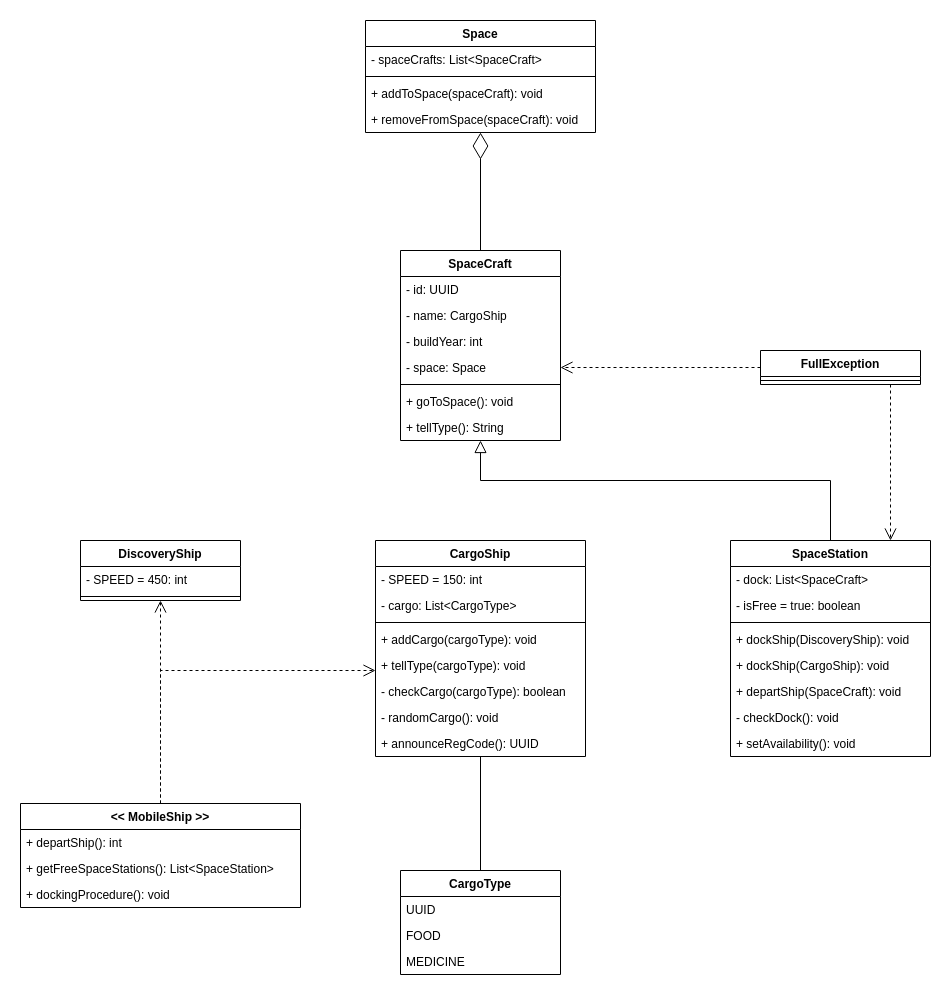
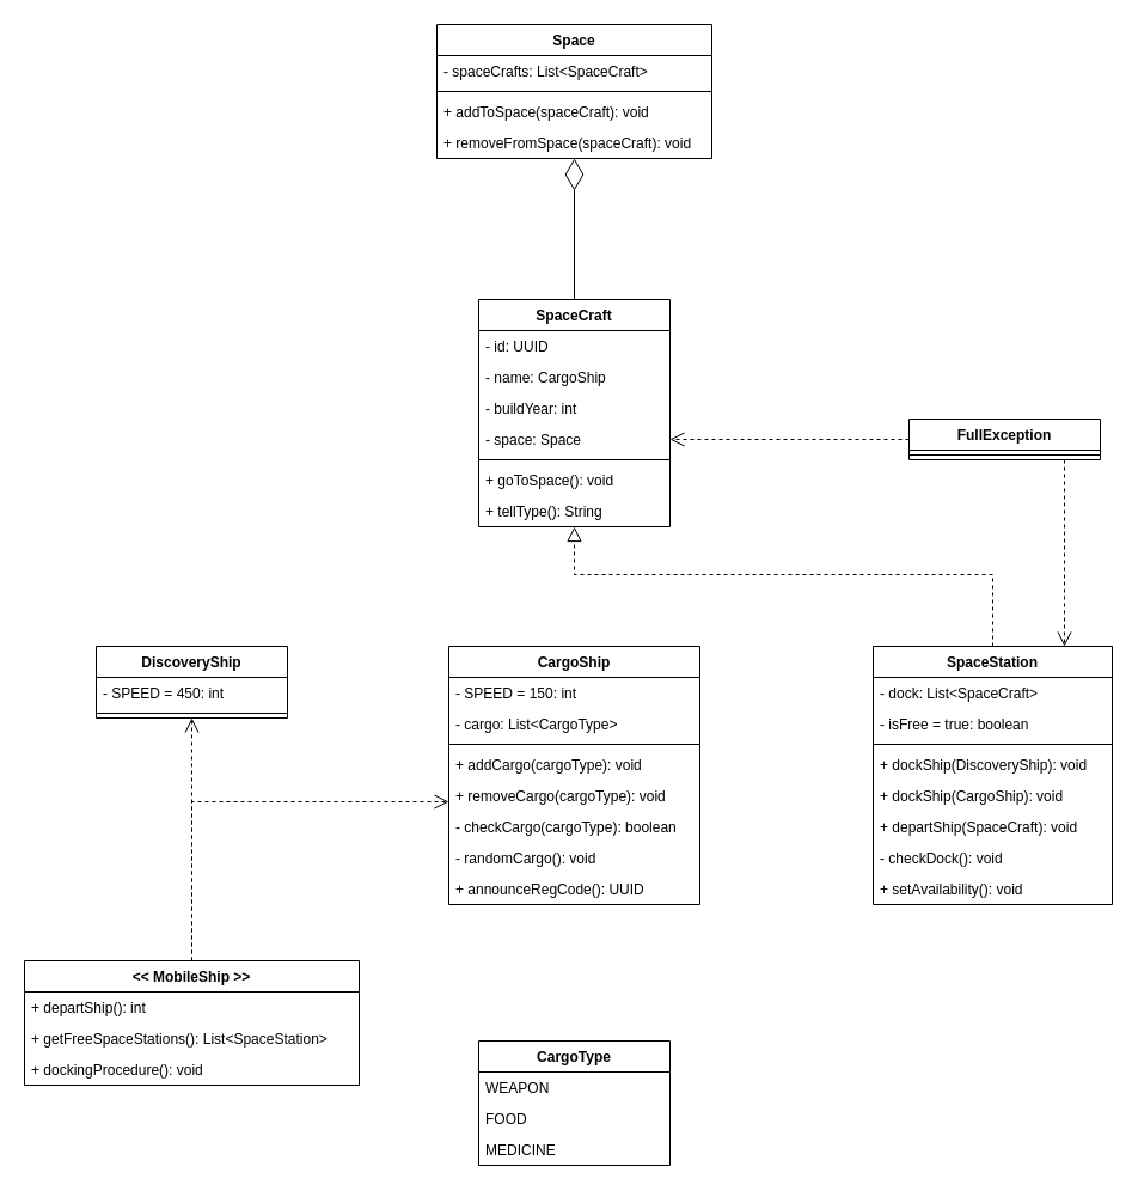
  <mxCell id="0" />
  <mxCell id="1" parent="0" />
  <mxCell id="2" value="SpaceCraft" style="swimlane;fontStyle=1;childLayout=stackLayout;horizontal=1;startSize=26;horizontalStack=0;resizeParent=1;resizeParentMax=0;resizeLast=0;collapsible=1;marginBottom=0;" vertex="1" parent="1"><mxGeometry x="400" y="250" width="160" height="190" as="geometry" /></mxCell>
  <mxCell id="3" value="- id: UUID" style="text;strokeColor=none;fillColor=none;align=left;verticalAlign=top;spacingLeft=4;spacingRight=4;overflow=hidden;rotatable=0;points=[[0,0.5],[1,0.5]];portConstraint=eastwest;" vertex="1" parent="2"><mxGeometry y="26" width="160" height="26" as="geometry" /></mxCell>
  <mxCell id="4" value="- name: CargoShip" style="text;strokeColor=none;fillColor=none;align=left;verticalAlign=top;spacingLeft=4;spacingRight=4;overflow=hidden;rotatable=0;points=[[0,0.5],[1,0.5]];portConstraint=eastwest;" vertex="1" parent="2"><mxGeometry y="52" width="160" height="26" as="geometry" /></mxCell>
  <mxCell id="5" value="- buildYear: int" style="text;strokeColor=none;fillColor=none;align=left;verticalAlign=top;spacingLeft=4;spacingRight=4;overflow=hidden;rotatable=0;points=[[0,0.5],[1,0.5]];portConstraint=eastwest;" vertex="1" parent="2"><mxGeometry y="78" width="160" height="26" as="geometry" /></mxCell>
  <mxCell id="6" value="- space: Space" style="text;strokeColor=none;fillColor=none;align=left;verticalAlign=top;spacingLeft=4;spacingRight=4;overflow=hidden;rotatable=0;points=[[0,0.5],[1,0.5]];portConstraint=eastwest;" vertex="1" parent="2"><mxGeometry y="104" width="160" height="26" as="geometry" /></mxCell>
  <mxCell id="7" value="" style="line;strokeWidth=1;fillColor=none;align=left;verticalAlign=middle;spacingTop=-1;spacingLeft=3;spacingRight=3;rotatable=0;labelPosition=right;points=[];portConstraint=eastwest;" vertex="1" parent="2"><mxGeometry y="130" width="160" height="8" as="geometry" /></mxCell>
  <mxCell id="8" value="+ goToSpace(): void" style="text;strokeColor=none;fillColor=none;align=left;verticalAlign=top;spacingLeft=4;spacingRight=4;overflow=hidden;rotatable=0;points=[[0,0.5],[1,0.5]];portConstraint=eastwest;" vertex="1" parent="2"><mxGeometry y="138" width="160" height="26" as="geometry" /></mxCell>
  <mxCell id="9" value="+ tellType(): String" style="text;strokeColor=none;fillColor=none;align=left;verticalAlign=top;spacingLeft=4;spacingRight=4;overflow=hidden;rotatable=0;points=[[0,0.5],[1,0.5]];portConstraint=eastwest;" vertex="1" parent="2"><mxGeometry y="164" width="160" height="26" as="geometry" /></mxCell>
  <mxCell id="10" value="CargoShip" style="swimlane;fontStyle=1;childLayout=stackLayout;horizontal=1;startSize=26;horizontalStack=0;resizeParent=1;resizeParentMax=0;resizeLast=0;collapsible=1;marginBottom=0;" vertex="1" parent="1"><mxGeometry x="375" y="540" width="210" height="216" as="geometry" /></mxCell>
  <mxCell id="11" value="- SPEED = 150: int" style="text;strokeColor=none;fillColor=none;align=left;verticalAlign=top;spacingLeft=4;spacingRight=4;overflow=hidden;rotatable=0;points=[[0,0.5],[1,0.5]];portConstraint=eastwest;" vertex="1" parent="10"><mxGeometry y="26" width="210" height="26" as="geometry" /></mxCell>
  <mxCell id="12" value="- cargo: List&lt;CargoType&gt;" style="text;strokeColor=none;fillColor=none;align=left;verticalAlign=top;spacingLeft=4;spacingRight=4;overflow=hidden;rotatable=0;points=[[0,0.5],[1,0.5]];portConstraint=eastwest;" vertex="1" parent="10"><mxGeometry y="52" width="210" height="26" as="geometry" /></mxCell>
  <mxCell id="13" value="" style="line;strokeWidth=1;fillColor=none;align=left;verticalAlign=middle;spacingTop=-1;spacingLeft=3;spacingRight=3;rotatable=0;labelPosition=right;points=[];portConstraint=eastwest;" vertex="1" parent="10"><mxGeometry y="78" width="210" height="8" as="geometry" /></mxCell>
  <mxCell id="14" value="+ addCargo(cargoType): void" style="text;strokeColor=none;fillColor=none;align=left;verticalAlign=top;spacingLeft=4;spacingRight=4;overflow=hidden;rotatable=0;points=[[0,0.5],[1,0.5]];portConstraint=eastwest;" vertex="1" parent="10"><mxGeometry y="86" width="210" height="26" as="geometry" /></mxCell>
- <mxCell id="15" value="+ tellType(cargoType): void" style="text;strokeColor=none;fillColor=none;align=left;verticalAlign=top;spacingLeft=4;spacingRight=4;overflow=hidden;rotatable=0;points=[[0,0.5],[1,0.5]];portConstraint=eastwest;" vertex="1" parent="10"><mxGeometry y="112" width="210" height="26" as="geometry" /></mxCell>
+ <mxCell id="15" value="+ removeCargo(cargoType): void" style="text;strokeColor=none;fillColor=none;align=left;verticalAlign=top;spacingLeft=4;spacingRight=4;overflow=hidden;rotatable=0;points=[[0,0.5],[1,0.5]];portConstraint=eastwest;" vertex="1" parent="10"><mxGeometry y="112" width="210" height="26" as="geometry" /></mxCell>
  <mxCell id="16" value="- checkCargo(cargoType): boolean" style="text;strokeColor=none;fillColor=none;align=left;verticalAlign=top;spacingLeft=4;spacingRight=4;overflow=hidden;rotatable=0;points=[[0,0.5],[1,0.5]];portConstraint=eastwest;" vertex="1" parent="10"><mxGeometry y="138" width="210" height="26" as="geometry" /></mxCell>
  <mxCell id="17" value="- randomCargo(): void" style="text;strokeColor=none;fillColor=none;align=left;verticalAlign=top;spacingLeft=4;spacingRight=4;overflow=hidden;rotatable=0;points=[[0,0.5],[1,0.5]];portConstraint=eastwest;" vertex="1" parent="10"><mxGeometry y="164" width="210" height="26" as="geometry" /></mxCell>
  <mxCell id="18" value="+ announceRegCode(): UUID" style="text;strokeColor=none;fillColor=none;align=left;verticalAlign=top;spacingLeft=4;spacingRight=4;overflow=hidden;rotatable=0;points=[[0,0.5],[1,0.5]];portConstraint=eastwest;" vertex="1" parent="10"><mxGeometry y="190" width="210" height="26" as="geometry" /></mxCell>
- <mxCell id="19" style="edgeStyle=orthogonalEdgeStyle;rounded=0;orthogonalLoop=1;jettySize=auto;html=1;endArrow=none;endFill=0;endSize=10;" edge="1" parent="1" source="20" target="10"><mxGeometry relative="1" as="geometry" /></mxCell>
  <mxCell id="20" value="CargoType" style="swimlane;fontStyle=1;childLayout=stackLayout;horizontal=1;startSize=26;horizontalStack=0;resizeParent=1;resizeParentMax=0;resizeLast=0;collapsible=1;marginBottom=0;" vertex="1" parent="1"><mxGeometry x="400" y="870" width="160" height="104" as="geometry" /></mxCell>
- <mxCell id="21" value="UUID" style="text;strokeColor=none;fillColor=none;align=left;verticalAlign=top;spacingLeft=4;spacingRight=4;overflow=hidden;rotatable=0;points=[[0,0.5],[1,0.5]];portConstraint=eastwest;" vertex="1" parent="20"><mxGeometry y="26" width="160" height="26" as="geometry" /></mxCell>
+ <mxCell id="21" value="WEAPON" style="text;strokeColor=none;fillColor=none;align=left;verticalAlign=top;spacingLeft=4;spacingRight=4;overflow=hidden;rotatable=0;points=[[0,0.5],[1,0.5]];portConstraint=eastwest;" vertex="1" parent="20"><mxGeometry y="26" width="160" height="26" as="geometry" /></mxCell>
  <mxCell id="22" value="FOOD" style="text;strokeColor=none;fillColor=none;align=left;verticalAlign=top;spacingLeft=4;spacingRight=4;overflow=hidden;rotatable=0;points=[[0,0.5],[1,0.5]];portConstraint=eastwest;" vertex="1" parent="20"><mxGeometry y="52" width="160" height="26" as="geometry" /></mxCell>
  <mxCell id="23" value="MEDICINE" style="text;strokeColor=none;fillColor=none;align=left;verticalAlign=top;spacingLeft=4;spacingRight=4;overflow=hidden;rotatable=0;points=[[0,0.5],[1,0.5]];portConstraint=eastwest;" vertex="1" parent="20"><mxGeometry y="78" width="160" height="26" as="geometry" /></mxCell>
  <mxCell id="24" value="DiscoveryShip" style="swimlane;fontStyle=1;childLayout=stackLayout;horizontal=1;startSize=26;horizontalStack=0;resizeParent=1;resizeParentMax=0;resizeLast=0;collapsible=1;marginBottom=0;" vertex="1" parent="1"><mxGeometry x="80" y="540" width="160" height="60" as="geometry" /></mxCell>
  <mxCell id="25" value="- SPEED = 450: int" style="text;strokeColor=none;fillColor=none;align=left;verticalAlign=top;spacingLeft=4;spacingRight=4;overflow=hidden;rotatable=0;points=[[0,0.5],[1,0.5]];portConstraint=eastwest;" vertex="1" parent="24"><mxGeometry y="26" width="160" height="26" as="geometry" /></mxCell>
  <mxCell id="26" value="" style="line;strokeWidth=1;fillColor=none;align=left;verticalAlign=middle;spacingTop=-1;spacingLeft=3;spacingRight=3;rotatable=0;labelPosition=right;points=[];portConstraint=eastwest;" vertex="1" parent="24"><mxGeometry y="52" width="160" height="8" as="geometry" /></mxCell>
  <mxCell id="27" style="edgeStyle=orthogonalEdgeStyle;rounded=0;orthogonalLoop=1;jettySize=auto;html=1;endArrow=open;endFill=0;endSize=10;dashed=1;" edge="1" parent="1" source="29" target="24"><mxGeometry relative="1" as="geometry" /></mxCell>
  <mxCell id="28" style="edgeStyle=orthogonalEdgeStyle;rounded=0;orthogonalLoop=1;jettySize=auto;html=1;dashed=1;endArrow=open;endFill=0;endSize=10;" edge="1" parent="1" source="29" target="10"><mxGeometry relative="1" as="geometry"><Array as="points"><mxPoint x="160" y="670" /></Array></mxGeometry></mxCell>
  <mxCell id="29" value="&lt;&lt; MobileShip &gt;&gt;" style="swimlane;fontStyle=1;childLayout=stackLayout;horizontal=1;startSize=26;horizontalStack=0;resizeParent=1;resizeParentMax=0;resizeLast=0;collapsible=1;marginBottom=0;" vertex="1" parent="1"><mxGeometry x="20" y="803" width="280" height="104" as="geometry" /></mxCell>
  <mxCell id="30" value="+ departShip(): int" style="text;strokeColor=none;fillColor=none;align=left;verticalAlign=top;spacingLeft=4;spacingRight=4;overflow=hidden;rotatable=0;points=[[0,0.5],[1,0.5]];portConstraint=eastwest;" vertex="1" parent="29"><mxGeometry y="26" width="280" height="26" as="geometry" /></mxCell>
  <mxCell id="31" value="+ getFreeSpaceStations(): List&lt;SpaceStation&gt;" style="text;strokeColor=none;fillColor=none;align=left;verticalAlign=top;spacingLeft=4;spacingRight=4;overflow=hidden;rotatable=0;points=[[0,0.5],[1,0.5]];portConstraint=eastwest;" vertex="1" parent="29"><mxGeometry y="52" width="280" height="26" as="geometry" /></mxCell>
  <mxCell id="32" value="+ dockingProcedure(): void" style="text;strokeColor=none;fillColor=none;align=left;verticalAlign=top;spacingLeft=4;spacingRight=4;overflow=hidden;rotatable=0;points=[[0,0.5],[1,0.5]];portConstraint=eastwest;" vertex="1" parent="29"><mxGeometry y="78" width="280" height="26" as="geometry" /></mxCell>
- <mxCell id="33" style="edgeStyle=orthogonalEdgeStyle;rounded=0;orthogonalLoop=1;jettySize=auto;html=1;endArrow=block;endFill=0;endSize=10;" edge="1" parent="1" source="34" target="2"><mxGeometry relative="1" as="geometry"><Array as="points"><mxPoint x="830" y="480" /><mxPoint x="480" y="480" /></Array></mxGeometry></mxCell>
+ <mxCell id="33" style="edgeStyle=orthogonalEdgeStyle;rounded=0;orthogonalLoop=1;jettySize=auto;html=1;endArrow=block;endFill=0;endSize=10;dashed=1;" edge="1" parent="1" source="34" target="2"><mxGeometry relative="1" as="geometry"><Array as="points"><mxPoint x="830" y="480" /><mxPoint x="480" y="480" /></Array></mxGeometry></mxCell>
  <mxCell id="34" value="SpaceStation" style="swimlane;fontStyle=1;childLayout=stackLayout;horizontal=1;startSize=26;horizontalStack=0;resizeParent=1;resizeParentMax=0;resizeLast=0;collapsible=1;marginBottom=0;" vertex="1" parent="1"><mxGeometry x="730" y="540" width="200" height="216" as="geometry" /></mxCell>
  <mxCell id="35" value="- dock: List&lt;SpaceCraft&gt;" style="text;strokeColor=none;fillColor=none;align=left;verticalAlign=top;spacingLeft=4;spacingRight=4;overflow=hidden;rotatable=0;points=[[0,0.5],[1,0.5]];portConstraint=eastwest;" vertex="1" parent="34"><mxGeometry y="26" width="200" height="26" as="geometry" /></mxCell>
  <mxCell id="36" value="- isFree = true: boolean" style="text;strokeColor=none;fillColor=none;align=left;verticalAlign=top;spacingLeft=4;spacingRight=4;overflow=hidden;rotatable=0;points=[[0,0.5],[1,0.5]];portConstraint=eastwest;" vertex="1" parent="34"><mxGeometry y="52" width="200" height="26" as="geometry" /></mxCell>
  <mxCell id="37" value="" style="line;strokeWidth=1;fillColor=none;align=left;verticalAlign=middle;spacingTop=-1;spacingLeft=3;spacingRight=3;rotatable=0;labelPosition=right;points=[];portConstraint=eastwest;" vertex="1" parent="34"><mxGeometry y="78" width="200" height="8" as="geometry" /></mxCell>
  <mxCell id="38" value="+ dockShip(DiscoveryShip): void" style="text;strokeColor=none;fillColor=none;align=left;verticalAlign=top;spacingLeft=4;spacingRight=4;overflow=hidden;rotatable=0;points=[[0,0.5],[1,0.5]];portConstraint=eastwest;" vertex="1" parent="34"><mxGeometry y="86" width="200" height="26" as="geometry" /></mxCell>
  <mxCell id="39" value="+ dockShip(CargoShip): void" style="text;strokeColor=none;fillColor=none;align=left;verticalAlign=top;spacingLeft=4;spacingRight=4;overflow=hidden;rotatable=0;points=[[0,0.5],[1,0.5]];portConstraint=eastwest;" vertex="1" parent="34"><mxGeometry y="112" width="200" height="26" as="geometry" /></mxCell>
  <mxCell id="40" value="+ departShip(SpaceCraft): void" style="text;strokeColor=none;fillColor=none;align=left;verticalAlign=top;spacingLeft=4;spacingRight=4;overflow=hidden;rotatable=0;points=[[0,0.5],[1,0.5]];portConstraint=eastwest;" vertex="1" parent="34"><mxGeometry y="138" width="200" height="26" as="geometry" /></mxCell>
  <mxCell id="41" value="- checkDock(): void" style="text;strokeColor=none;fillColor=none;align=left;verticalAlign=top;spacingLeft=4;spacingRight=4;overflow=hidden;rotatable=0;points=[[0,0.5],[1,0.5]];portConstraint=eastwest;" vertex="1" parent="34"><mxGeometry y="164" width="200" height="26" as="geometry" /></mxCell>
  <mxCell id="42" value="+ setAvailability(): void" style="text;strokeColor=none;fillColor=none;align=left;verticalAlign=top;spacingLeft=4;spacingRight=4;overflow=hidden;rotatable=0;points=[[0,0.5],[1,0.5]];portConstraint=eastwest;" vertex="1" parent="34"><mxGeometry y="190" width="200" height="26" as="geometry" /></mxCell>
  <mxCell id="43" value="Space" style="swimlane;fontStyle=1;childLayout=stackLayout;horizontal=1;startSize=26;horizontalStack=0;resizeParent=1;resizeParentMax=0;resizeLast=0;collapsible=1;marginBottom=0;" vertex="1" parent="1"><mxGeometry x="365" y="20" width="230" height="112" as="geometry" /></mxCell>
  <mxCell id="44" value="- spaceCrafts: List&lt;SpaceCraft&gt;" style="text;strokeColor=none;fillColor=none;align=left;verticalAlign=top;spacingLeft=4;spacingRight=4;overflow=hidden;rotatable=0;points=[[0,0.5],[1,0.5]];portConstraint=eastwest;" vertex="1" parent="43"><mxGeometry y="26" width="230" height="26" as="geometry" /></mxCell>
  <mxCell id="45" value="" style="line;strokeWidth=1;fillColor=none;align=left;verticalAlign=middle;spacingTop=-1;spacingLeft=3;spacingRight=3;rotatable=0;labelPosition=right;points=[];portConstraint=eastwest;" vertex="1" parent="43"><mxGeometry y="52" width="230" height="8" as="geometry" /></mxCell>
  <mxCell id="46" value="+ addToSpace(spaceCraft): void" style="text;strokeColor=none;fillColor=none;align=left;verticalAlign=top;spacingLeft=4;spacingRight=4;overflow=hidden;rotatable=0;points=[[0,0.5],[1,0.5]];portConstraint=eastwest;" vertex="1" parent="43"><mxGeometry y="60" width="230" height="26" as="geometry" /></mxCell>
  <mxCell id="47" value="+ removeFromSpace(spaceCraft): void" style="text;strokeColor=none;fillColor=none;align=left;verticalAlign=top;spacingLeft=4;spacingRight=4;overflow=hidden;rotatable=0;points=[[0,0.5],[1,0.5]];portConstraint=eastwest;" vertex="1" parent="43"><mxGeometry y="86" width="230" height="26" as="geometry" /></mxCell>
  <mxCell id="48" style="edgeStyle=orthogonalEdgeStyle;rounded=0;orthogonalLoop=1;jettySize=auto;html=1;endArrow=open;endFill=0;endSize=10;dashed=1;" edge="1" parent="1" source="50" target="2"><mxGeometry relative="1" as="geometry"><Array as="points"><mxPoint x="610" y="367" /><mxPoint x="610" y="367" /></Array></mxGeometry></mxCell>
  <mxCell id="49" style="edgeStyle=orthogonalEdgeStyle;rounded=0;orthogonalLoop=1;jettySize=auto;html=1;endArrow=open;endFill=0;endSize=10;dashed=1;" edge="1" parent="1" source="50" target="34"><mxGeometry relative="1" as="geometry"><Array as="points"><mxPoint x="890" y="500" /><mxPoint x="890" y="500" /></Array></mxGeometry></mxCell>
  <mxCell id="50" value="FullException" style="swimlane;fontStyle=1;childLayout=stackLayout;horizontal=1;startSize=26;horizontalStack=0;resizeParent=1;resizeParentMax=0;resizeLast=0;collapsible=1;marginBottom=0;" vertex="1" parent="1"><mxGeometry x="760" y="350" width="160" height="34" as="geometry" /></mxCell>
  <mxCell id="51" value="" style="line;strokeWidth=1;fillColor=none;align=left;verticalAlign=middle;spacingTop=-1;spacingLeft=3;spacingRight=3;rotatable=0;labelPosition=right;points=[];portConstraint=eastwest;" vertex="1" parent="50"><mxGeometry y="26" width="160" height="8" as="geometry" /></mxCell>
  <mxCell id="52" value="" style="endArrow=diamondThin;endFill=0;endSize=24;html=1;rounded=0;" edge="1" parent="1" source="2" target="43"><mxGeometry width="160" relative="1" as="geometry"><mxPoint x="120" y="200" as="sourcePoint" /><mxPoint x="280" y="200" as="targetPoint" /></mxGeometry></mxCell>
